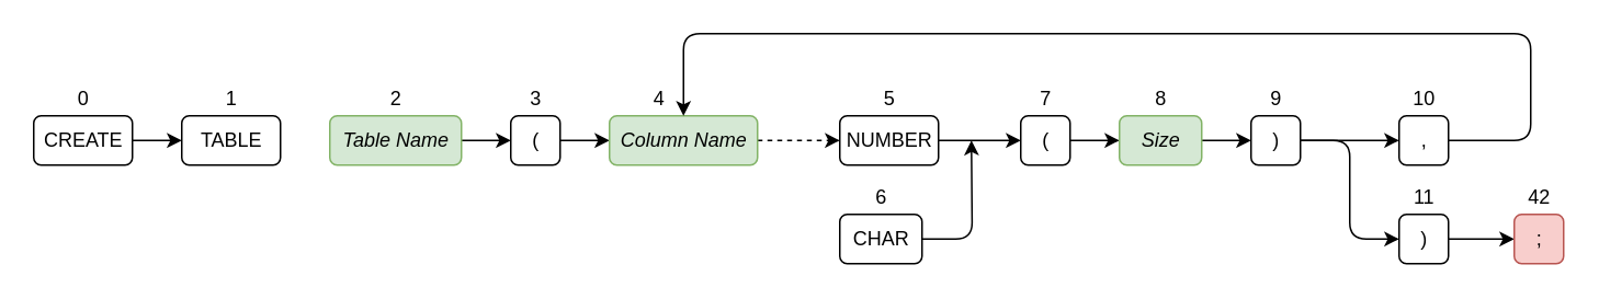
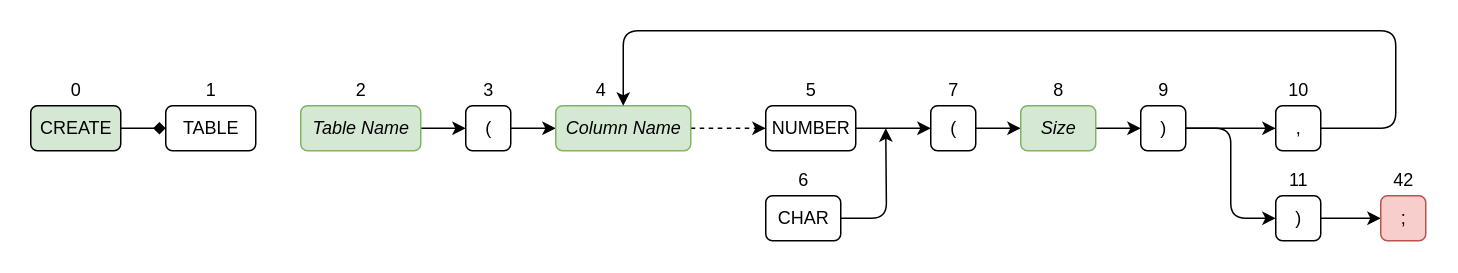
  <mxCell id="0" />
  <mxCell id="1" parent="0" />
- <mxCell id="2" style="edgeStyle=orthogonalEdgeStyle;orthogonalLoop=1;jettySize=auto;html=1;exitX=1;exitY=0.5;exitDx=0;exitDy=0;entryX=0;entryY=0.5;entryDx=0;entryDy=0;" parent="1" source="3" target="5" edge="1"><mxGeometry relative="1" as="geometry" /></mxCell>
- <mxCell id="3" value="CREATE" style="html=1;rounded=1;" parent="1" vertex="1"><mxGeometry x="20" y="70" width="60" height="30" as="geometry" /></mxCell>
+ <mxCell id="2" style="edgeStyle=orthogonalEdgeStyle;orthogonalLoop=1;jettySize=auto;html=1;exitX=1;exitY=0.5;exitDx=0;exitDy=0;entryX=0;entryY=0.5;entryDx=0;entryDy=0;endArrow=diamond;" parent="1" source="3" target="5" edge="1"><mxGeometry relative="1" as="geometry" /></mxCell>
+ <mxCell id="3" value="CREATE" style="html=1;rounded=1;fillColor=#d5e8d4;" parent="1" vertex="1"><mxGeometry x="20" y="70" width="60" height="30" as="geometry" /></mxCell>
  <mxCell id="4" value="0" style="text;html=1;align=center;verticalAlign=middle;resizable=0;points=[];autosize=1;rounded=1;" parent="1" vertex="1"><mxGeometry x="40" y="50" width="20" height="20" as="geometry" /></mxCell>
  <mxCell id="5" value="TABLE" style="html=1;rounded=1;" parent="1" vertex="1"><mxGeometry x="110" y="70" width="60" height="30" as="geometry" /></mxCell>
  <mxCell id="6" value="1" style="text;html=1;align=center;verticalAlign=middle;resizable=0;points=[];autosize=1;rounded=1;" parent="1" vertex="1"><mxGeometry x="130" y="50" width="20" height="20" as="geometry" /></mxCell>
  <mxCell id="7" style="edgeStyle=orthogonalEdgeStyle;orthogonalLoop=1;jettySize=auto;html=1;exitX=1;exitY=0.5;exitDx=0;exitDy=0;entryX=0;entryY=0.5;entryDx=0;entryDy=0;" parent="1" source="8" target="11" edge="1"><mxGeometry relative="1" as="geometry" /></mxCell>
  <mxCell id="8" value="&lt;i&gt;Table Name&lt;/i&gt;" style="html=1;fillColor=#d5e8d4;strokeColor=#82b366;rounded=1;" parent="1" vertex="1"><mxGeometry x="200" y="70" width="80" height="30" as="geometry" /></mxCell>
  <mxCell id="9" value="2" style="text;html=1;align=center;verticalAlign=middle;resizable=0;points=[];autosize=1;rounded=1;" parent="1" vertex="1"><mxGeometry x="230" y="50" width="20" height="20" as="geometry" /></mxCell>
  <mxCell id="10" style="edgeStyle=orthogonalEdgeStyle;orthogonalLoop=1;jettySize=auto;html=1;exitX=1;exitY=0.5;exitDx=0;exitDy=0;entryX=0;entryY=0.5;entryDx=0;entryDy=0;" parent="1" source="11" target="14" edge="1"><mxGeometry relative="1" as="geometry" /></mxCell>
  <mxCell id="11" value="(" style="html=1;rounded=1;" parent="1" vertex="1"><mxGeometry x="310" y="70" width="30" height="30" as="geometry" /></mxCell>
  <mxCell id="12" value="3" style="text;html=1;align=center;verticalAlign=middle;resizable=0;points=[];autosize=1;rounded=1;" parent="1" vertex="1"><mxGeometry x="315" y="50" width="20" height="20" as="geometry" /></mxCell>
  <mxCell id="13" style="edgeStyle=orthogonalEdgeStyle;orthogonalLoop=1;jettySize=auto;html=1;exitX=1;exitY=0.5;exitDx=0;exitDy=0;entryX=0;entryY=0.5;entryDx=0;entryDy=0;dashed=1;" parent="1" source="14" target="17" edge="1"><mxGeometry relative="1" as="geometry" /></mxCell>
  <mxCell id="14" value="&lt;i&gt;Column Name&lt;/i&gt;" style="html=1;fillColor=#d5e8d4;strokeColor=#82b366;rounded=1;" parent="1" vertex="1"><mxGeometry x="370" y="70" width="90" height="30" as="geometry" /></mxCell>
  <mxCell id="15" value="4" style="text;html=1;align=center;verticalAlign=middle;resizable=0;points=[];autosize=1;rounded=1;" parent="1" vertex="1"><mxGeometry x="390" y="50" width="20" height="20" as="geometry" /></mxCell>
  <mxCell id="16" style="edgeStyle=orthogonalEdgeStyle;orthogonalLoop=1;jettySize=auto;html=1;exitX=1;exitY=0.5;exitDx=0;exitDy=0;entryX=0;entryY=0.5;entryDx=0;entryDy=0;" parent="1" source="17" target="23" edge="1"><mxGeometry relative="1" as="geometry" /></mxCell>
  <mxCell id="17" value="NUMBER" style="html=1;rounded=1;" parent="1" vertex="1"><mxGeometry x="510" y="70" width="60" height="30" as="geometry" /></mxCell>
  <mxCell id="18" value="5" style="text;html=1;align=center;verticalAlign=middle;resizable=0;points=[];autosize=1;rounded=1;" parent="1" vertex="1"><mxGeometry x="530" y="50" width="20" height="20" as="geometry" /></mxCell>
  <mxCell id="19" style="edgeStyle=orthogonalEdgeStyle;orthogonalLoop=1;jettySize=auto;html=1;exitX=1;exitY=0.5;exitDx=0;exitDy=0;" parent="1" source="20" edge="1"><mxGeometry relative="1" as="geometry"><mxPoint x="590" y="85" as="targetPoint" /></mxGeometry></mxCell>
  <mxCell id="20" value="CHAR" style="html=1;rounded=1;" parent="1" vertex="1"><mxGeometry x="510" y="130" width="50" height="30" as="geometry" /></mxCell>
  <mxCell id="21" value="6" style="text;html=1;align=center;verticalAlign=middle;resizable=0;points=[];autosize=1;rounded=1;" parent="1" vertex="1"><mxGeometry x="525" y="110" width="20" height="20" as="geometry" /></mxCell>
  <mxCell id="22" style="edgeStyle=orthogonalEdgeStyle;orthogonalLoop=1;jettySize=auto;html=1;exitX=1;exitY=0.5;exitDx=0;exitDy=0;entryX=0;entryY=0.5;entryDx=0;entryDy=0;" parent="1" source="23" edge="1" target="26"><mxGeometry relative="1" as="geometry"><mxPoint x="720" y="85" as="targetPoint" /></mxGeometry></mxCell>
  <mxCell id="23" value="(" style="html=1;rounded=1;" parent="1" vertex="1"><mxGeometry x="620" y="70" width="30" height="30" as="geometry" /></mxCell>
  <mxCell id="24" value="7" style="text;html=1;align=center;verticalAlign=middle;resizable=0;points=[];autosize=1;rounded=1;" parent="1" vertex="1"><mxGeometry x="625" y="50" width="20" height="20" as="geometry" /></mxCell>
  <mxCell id="25" style="edgeStyle=orthogonalEdgeStyle;orthogonalLoop=1;jettySize=auto;html=1;exitX=1;exitY=0.5;exitDx=0;exitDy=0;entryX=0;entryY=0.5;entryDx=0;entryDy=0;" parent="1" source="26" target="29" edge="1"><mxGeometry relative="1" as="geometry" /></mxCell>
  <mxCell id="26" value="&lt;i&gt;Size&lt;/i&gt;" style="html=1;fillColor=#d5e8d4;strokeColor=#82b366;rounded=1;" parent="1" vertex="1"><mxGeometry x="680" y="70" width="50" height="30" as="geometry" /></mxCell>
  <mxCell id="27" style="edgeStyle=orthogonalEdgeStyle;orthogonalLoop=1;jettySize=auto;html=1;exitX=1;exitY=0.5;exitDx=0;exitDy=0;entryX=0;entryY=0.5;entryDx=0;entryDy=0;" parent="1" source="29" target="32" edge="1"><mxGeometry relative="1" as="geometry" /></mxCell>
  <mxCell id="28" style="edgeStyle=orthogonalEdgeStyle;orthogonalLoop=1;jettySize=auto;html=1;exitX=1;exitY=0.5;exitDx=0;exitDy=0;entryX=0;entryY=0.5;entryDx=0;entryDy=0;" parent="1" source="29" target="35" edge="1"><mxGeometry relative="1" as="geometry" /></mxCell>
  <mxCell id="29" value=")" style="html=1;rounded=1;" parent="1" vertex="1"><mxGeometry x="760" y="70" width="30" height="30" as="geometry" /></mxCell>
  <mxCell id="30" value="9" style="text;html=1;align=center;verticalAlign=middle;resizable=0;points=[];autosize=1;rounded=1;" parent="1" vertex="1"><mxGeometry x="765" y="50" width="20" height="20" as="geometry" /></mxCell>
  <mxCell id="31" style="edgeStyle=orthogonalEdgeStyle;orthogonalLoop=1;jettySize=auto;html=1;exitX=1;exitY=0.5;exitDx=0;exitDy=0;entryX=0.5;entryY=0;entryDx=0;entryDy=0;" parent="1" source="32" target="14" edge="1"><mxGeometry relative="1" as="geometry"><mxPoint x="460" y="50" as="targetPoint" /><Array as="points"><mxPoint x="930" y="85" /><mxPoint x="930" y="20" /><mxPoint x="415" y="20" /></Array></mxGeometry></mxCell>
  <mxCell id="32" value="," style="html=1;rounded=1;" parent="1" vertex="1"><mxGeometry x="850" y="70" width="30" height="30" as="geometry" /></mxCell>
  <mxCell id="33" value="10" style="text;html=1;align=center;verticalAlign=middle;resizable=0;points=[];autosize=1;rounded=1;" parent="1" vertex="1"><mxGeometry x="850" y="50" width="30" height="20" as="geometry" /></mxCell>
  <mxCell id="34" style="edgeStyle=orthogonalEdgeStyle;orthogonalLoop=1;jettySize=auto;html=1;exitX=1;exitY=0.5;exitDx=0;exitDy=0;entryX=0;entryY=0.5;entryDx=0;entryDy=0;" parent="1" source="35" target="37" edge="1"><mxGeometry relative="1" as="geometry" /></mxCell>
  <mxCell id="35" value=")" style="html=1;rounded=1;" parent="1" vertex="1"><mxGeometry x="850" y="130" width="30" height="30" as="geometry" /></mxCell>
  <mxCell id="36" value="11" style="text;html=1;align=center;verticalAlign=middle;resizable=0;points=[];autosize=1;rounded=1;" parent="1" vertex="1"><mxGeometry x="850" y="110" width="30" height="20" as="geometry" /></mxCell>
  <mxCell id="37" value=";" style="html=1;fillColor=#f8cecc;strokeColor=#b85450;rounded=1;" parent="1" vertex="1"><mxGeometry x="920" y="130" width="30" height="30" as="geometry" /></mxCell>
  <mxCell id="38" value="42" style="text;html=1;align=center;verticalAlign=middle;resizable=0;points=[];autosize=1;rounded=1;" parent="1" vertex="1"><mxGeometry x="920" y="110" width="30" height="20" as="geometry" /></mxCell>
  <mxCell id="39" value="8" style="text;html=1;align=center;verticalAlign=middle;resizable=0;points=[];autosize=1;rounded=1;" parent="1" vertex="1"><mxGeometry x="695" y="50" width="20" height="20" as="geometry" /></mxCell>
